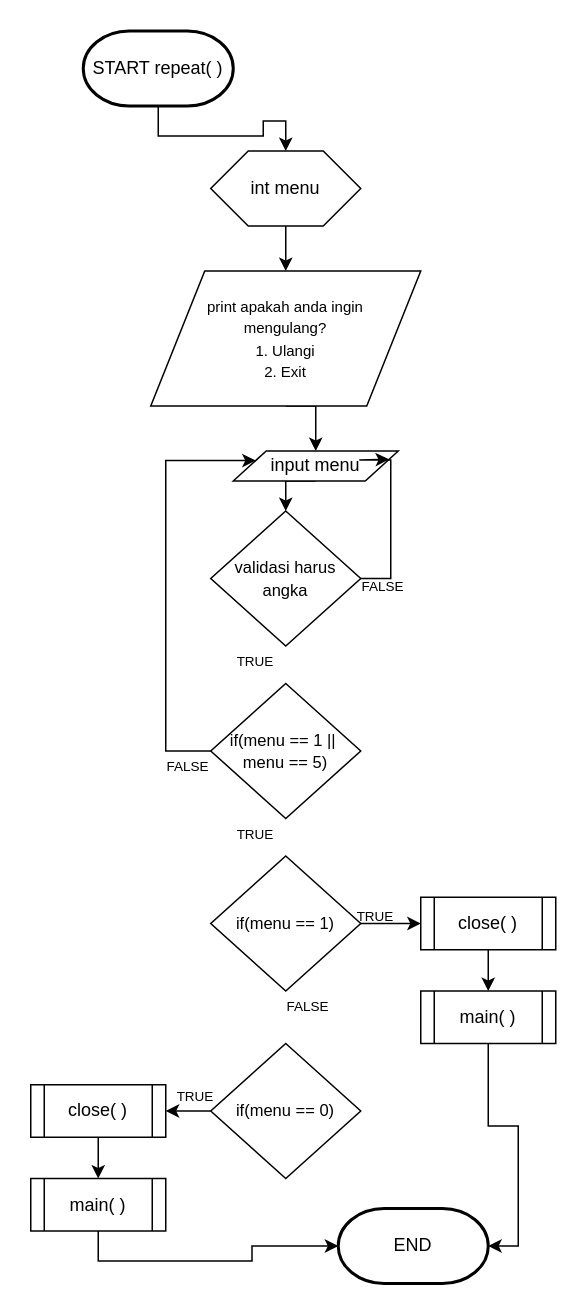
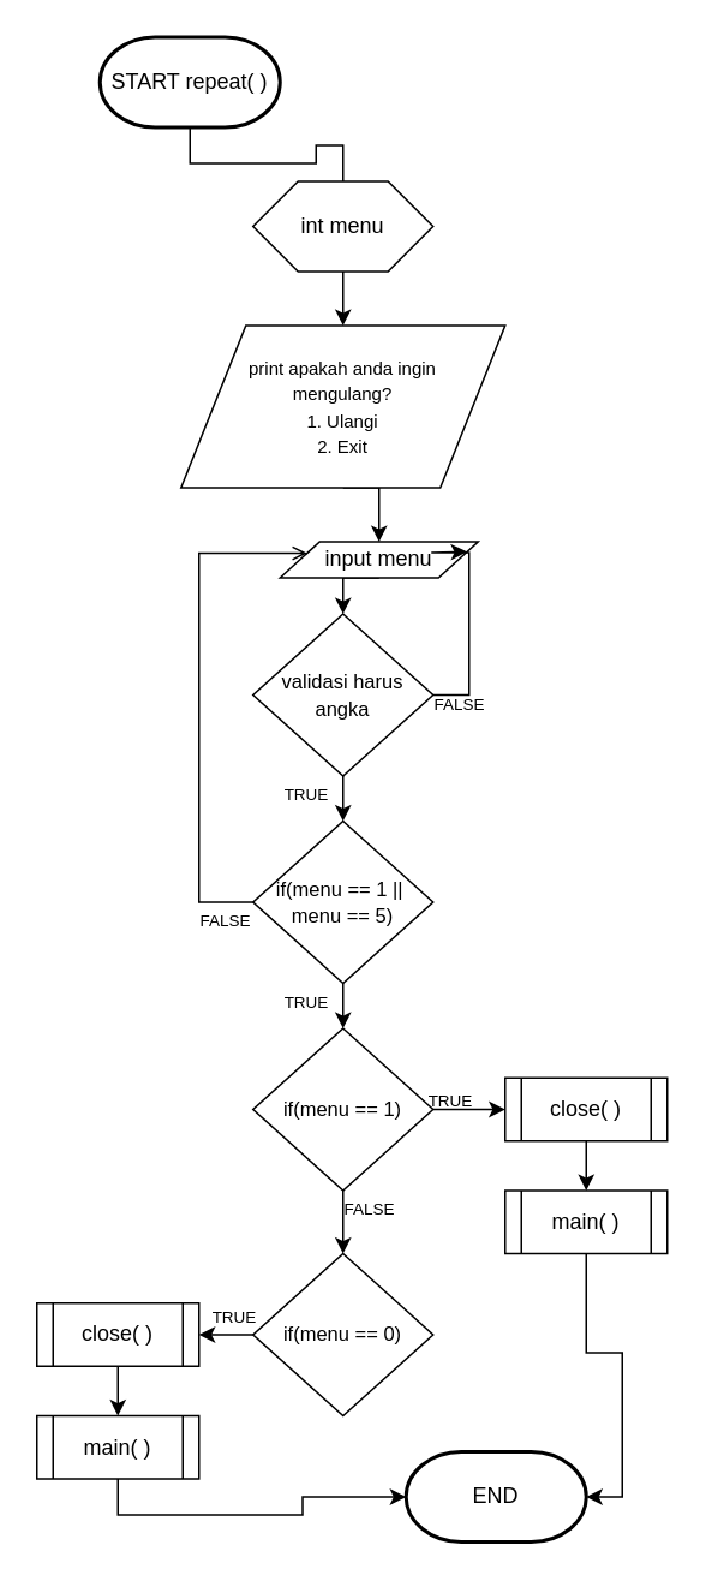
  <mxCell id="0" />
  <mxCell id="1" parent="0" />
- <mxCell id="2" style="edgeStyle=orthogonalEdgeStyle;rounded=0;orthogonalLoop=1;jettySize=auto;html=1;exitX=0.5;exitY=1;exitDx=0;exitDy=0;exitPerimeter=0;entryX=0.5;entryY=0;entryDx=0;entryDy=0;fontFamily=Helvetica;fontSize=12;fontColor=default;" edge="1" parent="1" source="3" target="6"><mxGeometry relative="1" as="geometry" /></mxCell>
+ <mxCell id="2" style="edgeStyle=orthogonalEdgeStyle;rounded=0;orthogonalLoop=1;jettySize=auto;html=1;exitX=0.5;exitY=1;exitDx=0;exitDy=0;exitPerimeter=0;entryX=0.5;entryY=0;entryDx=0;entryDy=0;fontFamily=Helvetica;fontSize=12;fontColor=default;endArrow=none;" edge="1" parent="1" source="3" target="6"><mxGeometry relative="1" as="geometry" /></mxCell>
  <mxCell id="3" value="START repeat( )" style="strokeWidth=2;html=1;shape=mxgraph.flowchart.terminator;whiteSpace=wrap;" vertex="1" parent="1"><mxGeometry x="55" y="20" width="100" height="50" as="geometry" /></mxCell>
  <mxCell id="4" value="END" style="strokeWidth=2;html=1;shape=mxgraph.flowchart.terminator;whiteSpace=wrap;" vertex="1" parent="1"><mxGeometry x="225" y="805" width="100" height="50" as="geometry" /></mxCell>
  <mxCell id="5" style="edgeStyle=orthogonalEdgeStyle;rounded=0;orthogonalLoop=1;jettySize=auto;html=1;exitX=0.5;exitY=1;exitDx=0;exitDy=0;entryX=0.5;entryY=0;entryDx=0;entryDy=0;fontFamily=Helvetica;fontSize=12;fontColor=default;" edge="1" parent="1" source="6" target="8"><mxGeometry relative="1" as="geometry" /></mxCell>
  <mxCell id="6" value="int menu" style="shape=hexagon;perimeter=hexagonPerimeter2;whiteSpace=wrap;html=1;size=0.25;strokeColor=default;fontFamily=Helvetica;fontSize=12;fontColor=default;fillColor=default;" vertex="1" parent="1"><mxGeometry x="140" y="100" width="100" height="50" as="geometry" /></mxCell>
  <mxCell id="7" style="edgeStyle=orthogonalEdgeStyle;rounded=0;orthogonalLoop=1;jettySize=auto;html=1;exitX=0.5;exitY=1;exitDx=0;exitDy=0;entryX=0.5;entryY=0;entryDx=0;entryDy=0;fontFamily=Helvetica;fontSize=12;fontColor=default;" edge="1" parent="1" source="8" target="10"><mxGeometry relative="1" as="geometry" /></mxCell>
  <mxCell id="8" value="&lt;font style=&quot;font-size: 10px;&quot;&gt;print apakah anda ingin &lt;br&gt;mengulang?&lt;br&gt;1. Ulangi&lt;br&gt;2. Exit&lt;br&gt;&lt;/font&gt;" style="shape=parallelogram;perimeter=parallelogramPerimeter;whiteSpace=wrap;html=1;dashed=0;strokeColor=default;fontFamily=Helvetica;fontSize=12;fontColor=default;fillColor=default;" vertex="1" parent="1"><mxGeometry x="100" y="180" width="180" height="90" as="geometry" /></mxCell>
  <mxCell id="9" style="edgeStyle=orthogonalEdgeStyle;rounded=0;orthogonalLoop=1;jettySize=auto;html=1;exitX=0.5;exitY=1;exitDx=0;exitDy=0;entryX=0.5;entryY=0;entryDx=0;entryDy=0;fontFamily=Helvetica;fontSize=12;fontColor=default;" edge="1" parent="1" source="10" target="13"><mxGeometry relative="1" as="geometry" /></mxCell>
  <mxCell id="10" value="input menu" style="shape=parallelogram;perimeter=parallelogramPerimeter;whiteSpace=wrap;html=1;dashed=0;strokeColor=default;fontFamily=Helvetica;fontSize=12;fontColor=default;fillColor=default;" vertex="1" parent="1"><mxGeometry x="155" y="300" width="110" height="20" as="geometry" /></mxCell>
+ <mxCell id="11" style="edgeStyle=orthogonalEdgeStyle;rounded=0;orthogonalLoop=1;jettySize=auto;html=1;exitX=0.5;exitY=1;exitDx=0;exitDy=0;entryX=0.5;entryY=0;entryDx=0;entryDy=0;fontFamily=Helvetica;fontSize=12;fontColor=default;" edge="1" parent="1" source="13" target="16"><mxGeometry relative="1" as="geometry" /></mxCell>
  <mxCell id="12" style="edgeStyle=orthogonalEdgeStyle;rounded=0;orthogonalLoop=1;jettySize=auto;html=1;exitX=1;exitY=0.5;exitDx=0;exitDy=0;entryX=1;entryY=0.25;entryDx=0;entryDy=0;fontFamily=Helvetica;fontSize=12;fontColor=default;" edge="1" parent="1" source="13" target="10"><mxGeometry relative="1" as="geometry"><Array as="points"><mxPoint x="260" y="385" /><mxPoint x="260" y="306" /><mxPoint x="239" y="306" /></Array></mxGeometry></mxCell>
  <mxCell id="13" value="&lt;font style=&quot;font-size: 11px;&quot;&gt;validasi harus angka&lt;/font&gt;" style="shape=rhombus;html=1;dashed=0;whiteSpace=wrap;perimeter=rhombusPerimeter;strokeColor=default;fontFamily=Helvetica;fontSize=12;fontColor=default;fillColor=default;" vertex="1" parent="1"><mxGeometry x="140" y="340" width="100" height="90" as="geometry" /></mxCell>
- <mxCell id="14" style="edgeStyle=orthogonalEdgeStyle;rounded=0;orthogonalLoop=1;jettySize=auto;html=1;exitX=0;exitY=0.5;exitDx=0;exitDy=0;entryX=0;entryY=0.25;entryDx=0;entryDy=0;fontFamily=Helvetica;fontSize=12;fontColor=default;" edge="1" parent="1" source="16" target="10"><mxGeometry relative="1" as="geometry"><Array as="points"><mxPoint x="110" y="500" /><mxPoint x="110" y="306" /></Array></mxGeometry></mxCell>
+ <mxCell id="14" style="edgeStyle=orthogonalEdgeStyle;rounded=0;orthogonalLoop=1;jettySize=auto;html=1;exitX=0;exitY=0.5;exitDx=0;exitDy=0;entryX=0;entryY=0.25;entryDx=0;entryDy=0;fontFamily=Helvetica;fontSize=12;fontColor=default;endArrow=open;" edge="1" parent="1" source="16" target="10"><mxGeometry relative="1" as="geometry"><Array as="points"><mxPoint x="110" y="500" /><mxPoint x="110" y="306" /></Array></mxGeometry></mxCell>
+ <mxCell id="15" value="" style="edgeStyle=orthogonalEdgeStyle;rounded=0;orthogonalLoop=1;jettySize=auto;html=1;fontFamily=Helvetica;fontSize=12;fontColor=default;" edge="1" parent="1" source="16" target="23"><mxGeometry relative="1" as="geometry" /></mxCell>
  <mxCell id="16" value="&lt;font style=&quot;font-size: 11px;&quot;&gt;if(menu == 1 ||&amp;nbsp;&lt;br&gt;menu == 5)&lt;br&gt;&lt;/font&gt;" style="shape=rhombus;html=1;dashed=0;whiteSpace=wrap;perimeter=rhombusPerimeter;strokeColor=default;fontFamily=Helvetica;fontSize=12;fontColor=default;fillColor=default;" vertex="1" parent="1"><mxGeometry x="140" y="455" width="100" height="90" as="geometry" /></mxCell>
  <mxCell id="17" value="&lt;font style=&quot;font-size: 9px;&quot;&gt;TRUE&lt;/font&gt;" style="text;html=1;strokeColor=none;fillColor=none;align=center;verticalAlign=middle;whiteSpace=wrap;rounded=0;fontSize=12;fontFamily=Helvetica;fontColor=default;" vertex="1" parent="1"><mxGeometry x="150" y="545" width="40" height="20" as="geometry" /></mxCell>
  <mxCell id="18" value="&lt;font style=&quot;font-size: 9px;&quot;&gt;FALSE&lt;/font&gt;" style="text;html=1;strokeColor=none;fillColor=none;align=center;verticalAlign=middle;whiteSpace=wrap;rounded=0;fontSize=12;fontFamily=Helvetica;fontColor=default;" vertex="1" parent="1"><mxGeometry x="100" y="500" width="50" height="20" as="geometry" /></mxCell>
  <mxCell id="19" value="&lt;font style=&quot;font-size: 9px;&quot;&gt;TRUE&lt;/font&gt;" style="text;html=1;strokeColor=none;fillColor=none;align=center;verticalAlign=middle;whiteSpace=wrap;rounded=0;fontSize=12;fontFamily=Helvetica;fontColor=default;" vertex="1" parent="1"><mxGeometry x="150" y="430" width="40" height="20" as="geometry" /></mxCell>
  <mxCell id="20" value="&lt;font style=&quot;font-size: 9px;&quot;&gt;FALSE&lt;/font&gt;" style="text;html=1;strokeColor=none;fillColor=none;align=center;verticalAlign=middle;whiteSpace=wrap;rounded=0;fontSize=12;fontFamily=Helvetica;fontColor=default;" vertex="1" parent="1"><mxGeometry x="230" y="380" width="50" height="20" as="geometry" /></mxCell>
  <mxCell id="21" value="" style="edgeStyle=orthogonalEdgeStyle;rounded=0;orthogonalLoop=1;jettySize=auto;html=1;fontFamily=Helvetica;fontSize=12;fontColor=default;" edge="1" parent="1" source="23" target="25"><mxGeometry relative="1" as="geometry" /></mxCell>
+ <mxCell id="22" value="" style="edgeStyle=orthogonalEdgeStyle;rounded=0;orthogonalLoop=1;jettySize=auto;html=1;fontFamily=Helvetica;fontSize=12;fontColor=default;" edge="1" parent="1" source="23" target="30"><mxGeometry relative="1" as="geometry" /></mxCell>
  <mxCell id="23" value="&lt;font style=&quot;font-size: 11px;&quot;&gt;if(menu == 1)&lt;br&gt;&lt;/font&gt;" style="shape=rhombus;html=1;dashed=0;whiteSpace=wrap;perimeter=rhombusPerimeter;strokeColor=default;fontFamily=Helvetica;fontSize=12;fontColor=default;fillColor=default;" vertex="1" parent="1"><mxGeometry x="140" y="570" width="100" height="90" as="geometry" /></mxCell>
  <mxCell id="24" value="" style="edgeStyle=orthogonalEdgeStyle;rounded=0;orthogonalLoop=1;jettySize=auto;html=1;fontFamily=Helvetica;fontSize=12;fontColor=default;" edge="1" parent="1" source="25" target="27"><mxGeometry relative="1" as="geometry" /></mxCell>
  <mxCell id="25" value="close( )" style="shape=process;whiteSpace=wrap;html=1;backgroundOutline=1;dashed=0;" vertex="1" parent="1"><mxGeometry x="280" y="597.5" width="90" height="35" as="geometry" /></mxCell>
  <mxCell id="26" style="edgeStyle=orthogonalEdgeStyle;rounded=0;orthogonalLoop=1;jettySize=auto;html=1;exitX=0.5;exitY=1;exitDx=0;exitDy=0;entryX=1;entryY=0.5;entryDx=0;entryDy=0;entryPerimeter=0;fontFamily=Helvetica;fontSize=12;fontColor=default;" edge="1" parent="1" source="27" target="4"><mxGeometry relative="1" as="geometry" /></mxCell>
  <mxCell id="27" value="main( )" style="shape=process;whiteSpace=wrap;html=1;backgroundOutline=1;dashed=0;" vertex="1" parent="1"><mxGeometry x="280" y="660" width="90" height="35" as="geometry" /></mxCell>
  <mxCell id="28" value="&lt;font style=&quot;font-size: 9px;&quot;&gt;TRUE&lt;/font&gt;" style="text;html=1;strokeColor=none;fillColor=none;align=center;verticalAlign=middle;whiteSpace=wrap;rounded=0;fontSize=12;fontFamily=Helvetica;fontColor=default;" vertex="1" parent="1"><mxGeometry x="230" y="600" width="40" height="20" as="geometry" /></mxCell>
  <mxCell id="29" value="" style="edgeStyle=orthogonalEdgeStyle;rounded=0;orthogonalLoop=1;jettySize=auto;html=1;fontFamily=Helvetica;fontSize=12;fontColor=default;" edge="1" parent="1" source="30" target="33"><mxGeometry relative="1" as="geometry" /></mxCell>
  <mxCell id="30" value="&lt;font style=&quot;font-size: 11px;&quot;&gt;if(menu == 0)&lt;br&gt;&lt;/font&gt;" style="shape=rhombus;html=1;dashed=0;whiteSpace=wrap;perimeter=rhombusPerimeter;strokeColor=default;fontFamily=Helvetica;fontSize=12;fontColor=default;fillColor=default;" vertex="1" parent="1"><mxGeometry x="140" y="695" width="100" height="90" as="geometry" /></mxCell>
  <mxCell id="31" value="&lt;font style=&quot;font-size: 9px;&quot;&gt;FALSE&lt;/font&gt;" style="text;html=1;strokeColor=none;fillColor=none;align=center;verticalAlign=middle;whiteSpace=wrap;rounded=0;fontSize=12;fontFamily=Helvetica;fontColor=default;" vertex="1" parent="1"><mxGeometry x="180" y="660" width="50" height="20" as="geometry" /></mxCell>
  <mxCell id="32" value="" style="edgeStyle=orthogonalEdgeStyle;rounded=0;orthogonalLoop=1;jettySize=auto;html=1;fontFamily=Helvetica;fontSize=12;fontColor=default;" edge="1" parent="1" source="33" target="35"><mxGeometry relative="1" as="geometry" /></mxCell>
  <mxCell id="33" value="close( )" style="shape=process;whiteSpace=wrap;html=1;backgroundOutline=1;dashed=0;" vertex="1" parent="1"><mxGeometry x="20" y="722.5" width="90" height="35" as="geometry" /></mxCell>
  <mxCell id="34" style="edgeStyle=orthogonalEdgeStyle;rounded=0;orthogonalLoop=1;jettySize=auto;html=1;exitX=0.5;exitY=1;exitDx=0;exitDy=0;entryX=0;entryY=0.5;entryDx=0;entryDy=0;entryPerimeter=0;fontFamily=Helvetica;fontSize=12;fontColor=default;" edge="1" parent="1" source="35" target="4"><mxGeometry relative="1" as="geometry" /></mxCell>
  <mxCell id="35" value="main( )" style="shape=process;whiteSpace=wrap;html=1;backgroundOutline=1;dashed=0;" vertex="1" parent="1"><mxGeometry x="20" y="785" width="90" height="35" as="geometry" /></mxCell>
  <mxCell id="36" value="&lt;font style=&quot;font-size: 9px;&quot;&gt;TRUE&lt;/font&gt;" style="text;html=1;strokeColor=none;fillColor=none;align=center;verticalAlign=middle;whiteSpace=wrap;rounded=0;fontSize=12;fontFamily=Helvetica;fontColor=default;" vertex="1" parent="1"><mxGeometry x="110" y="720" width="40" height="20" as="geometry" /></mxCell>
